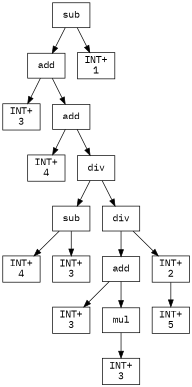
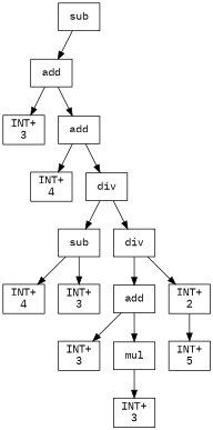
  digraph {
    fontname="IBM Plex Mono"
    node [fontname="IBM Plex Mono" shape=box]
    edge [fontname="IBM Plex Mono"]
    n1 [label=sub]
    n2 [label=add]
-   n3 [label="INT+\n1"]
    n4 [label="INT+\n3"]
    n5 [label=add]
    n6 [label="INT+\n4"]
    n7 [label=div]
    n8 [label=sub]
    n9 [label=div]
    n10 [label="INT+\n4"]
    n11 [label="INT+\n3"]
    n12 [label=add]
    n13 [label="INT+\n2"]
    n14 [label="INT+\n3"]
    n15 [label=mul]
    n16 [label="INT+\n5"]
    n17 [label="INT+\n3"]
    n1 -> n2
-   n1 -> n3
    n2 -> n4
    n2 -> n5
    n5 -> n6
    n5 -> n7
    n7 -> n8
    n7 -> n9
    n8 -> n10
    n8 -> n11
    n9 -> n12
    n9 -> n13
    n12 -> n14
    n12 -> n15
    n13 -> n16
    n15 -> n17
  }
